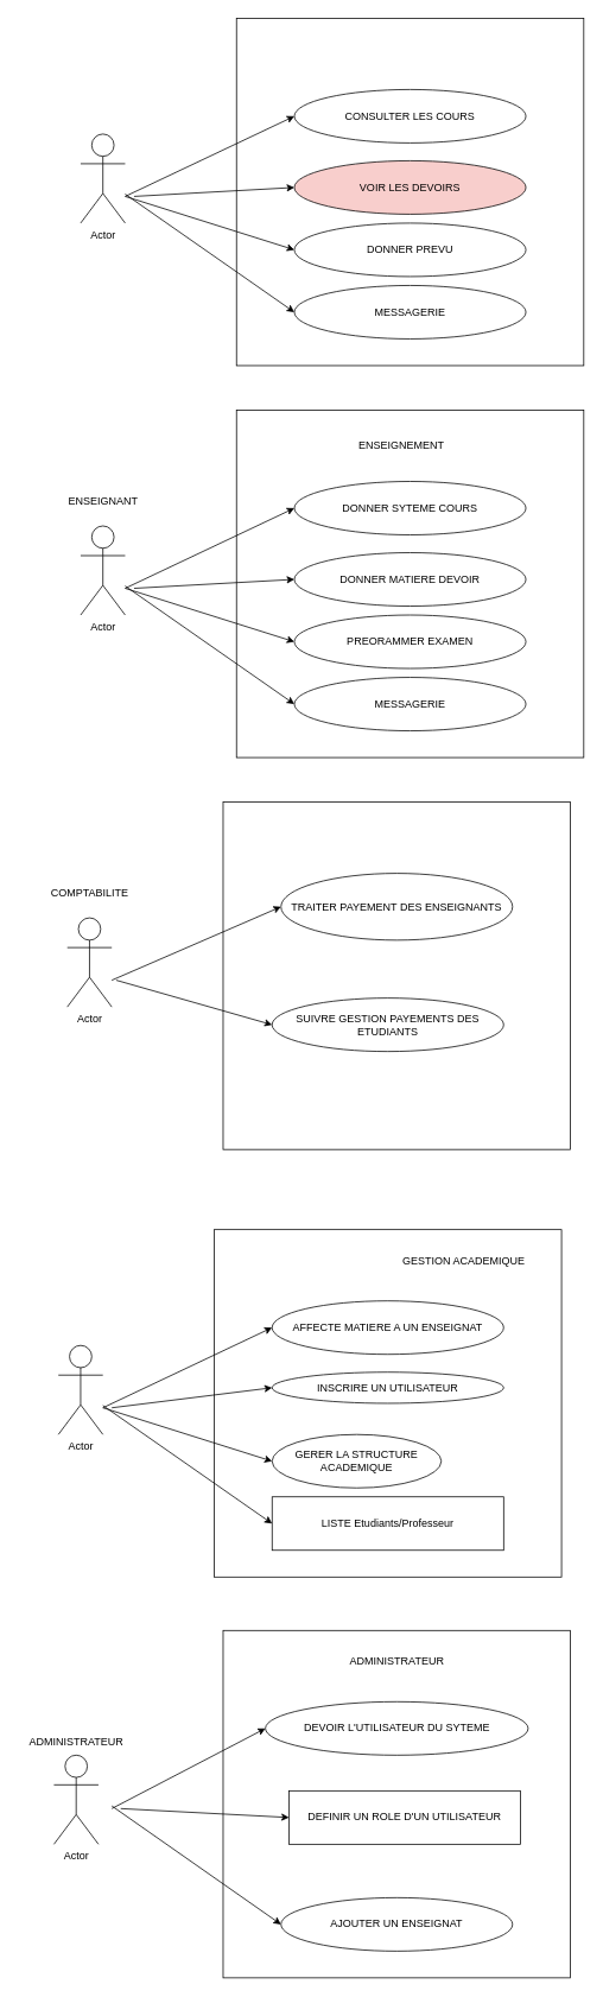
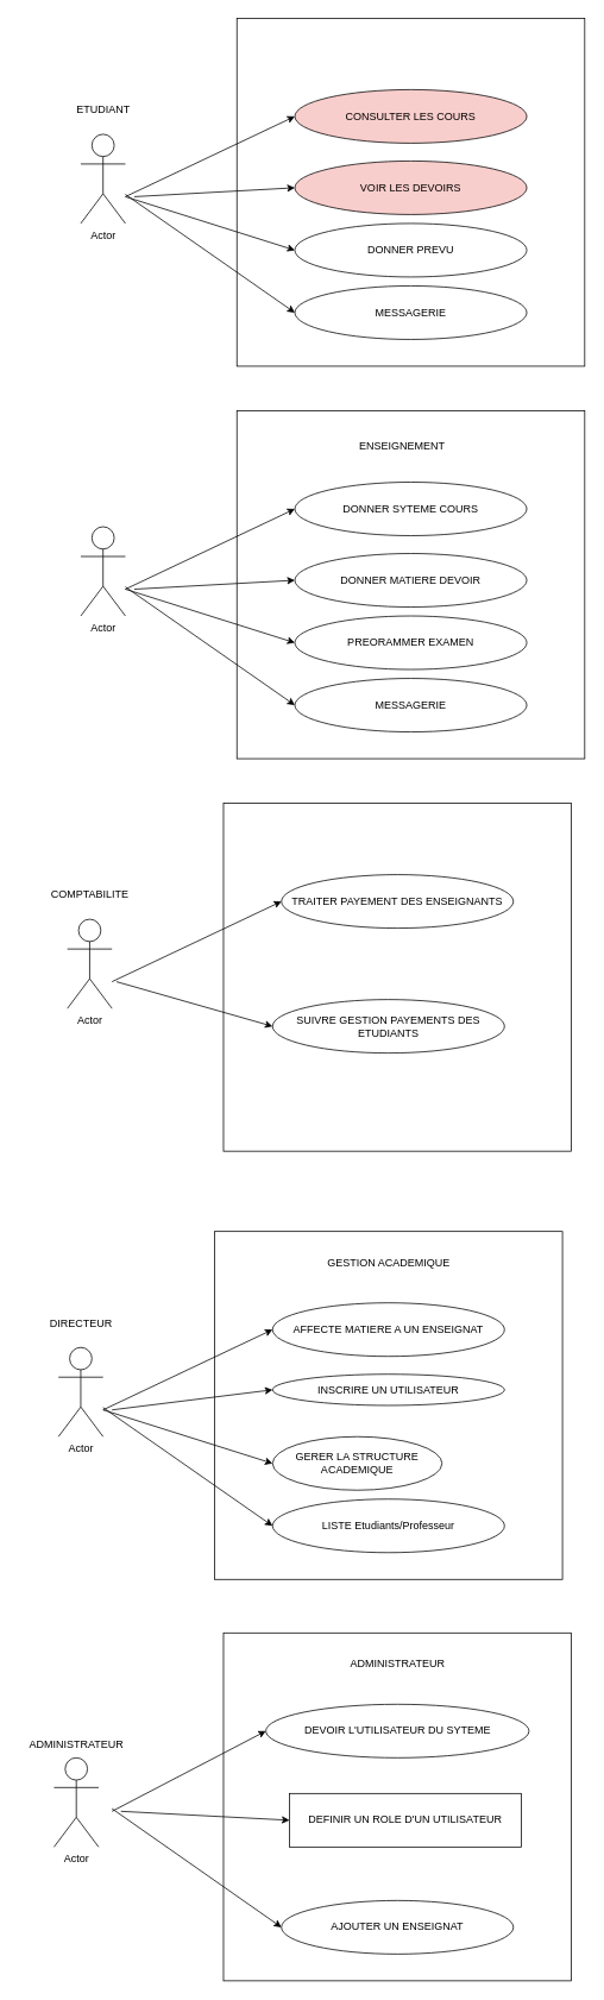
  <mxCell id="0" />
  <mxCell id="1" parent="0" />
  <mxCell id="2" value="" style="whiteSpace=wrap;html=1;aspect=fixed;shadow=0;" vertex="1" parent="1"><mxGeometry x="265" y="20" width="390" height="390" as="geometry" /></mxCell>
  <mxCell id="3" value="Actor" style="shape=umlActor;verticalLabelPosition=bottom;verticalAlign=top;html=1;outlineConnect=0;" vertex="1" parent="1"><mxGeometry x="90" y="150" width="50" height="100" as="geometry" /></mxCell>
- <mxCell id="4" value="CONSULTER LES COURS" style="ellipse;whiteSpace=wrap;html=1;" vertex="1" parent="1"><mxGeometry x="330" y="100" width="260" height="60" as="geometry" /></mxCell>
+ <mxCell id="4" value="CONSULTER LES COURS" style="ellipse;whiteSpace=wrap;html=1;fillColor=#f8cecc;" vertex="1" parent="1"><mxGeometry x="330" y="100" width="260" height="60" as="geometry" /></mxCell>
  <mxCell id="5" value="VOIR LES DEVOIRS" style="ellipse;whiteSpace=wrap;html=1;fillColor=#f8cecc;" vertex="1" parent="1"><mxGeometry x="330" y="180" width="260" height="60" as="geometry" /></mxCell>
  <mxCell id="6" value="DONNER PREVU" style="ellipse;whiteSpace=wrap;html=1;" vertex="1" parent="1"><mxGeometry x="330" y="250" width="260" height="60" as="geometry" /></mxCell>
  <mxCell id="7" value="MESSAGERIE" style="ellipse;whiteSpace=wrap;html=1;" vertex="1" parent="1"><mxGeometry x="330" y="320" width="260" height="60" as="geometry" /></mxCell>
  <mxCell id="8" value="" style="endArrow=classic;html=1;rounded=0;entryX=0;entryY=0.5;entryDx=0;entryDy=0;" edge="1" parent="1" target="4"><mxGeometry width="50" height="50" relative="1" as="geometry"><mxPoint x="140" y="220" as="sourcePoint" /><mxPoint x="190" y="160" as="targetPoint" /></mxGeometry></mxCell>
  <mxCell id="9" value="" style="endArrow=classic;html=1;rounded=0;entryX=0;entryY=0.5;entryDx=0;entryDy=0;" edge="1" parent="1" target="5"><mxGeometry width="50" height="50" relative="1" as="geometry"><mxPoint x="150" y="220" as="sourcePoint" /><mxPoint x="340" y="140" as="targetPoint" /></mxGeometry></mxCell>
  <mxCell id="10" value="" style="endArrow=classic;html=1;rounded=0;entryX=0;entryY=0.5;entryDx=0;entryDy=0;" edge="1" parent="1" target="6"><mxGeometry width="50" height="50" relative="1" as="geometry"><mxPoint x="140" y="220" as="sourcePoint" /><mxPoint x="330" y="160" as="targetPoint" /></mxGeometry></mxCell>
  <mxCell id="11" value="" style="endArrow=classic;html=1;rounded=0;entryX=0;entryY=0.5;entryDx=0;entryDy=0;" edge="1" parent="1" source="3" target="7"><mxGeometry width="50" height="50" relative="1" as="geometry"><mxPoint x="170" y="240" as="sourcePoint" /><mxPoint x="360" y="160" as="targetPoint" /></mxGeometry></mxCell>
+ <mxCell id="12" value="ETUDIANT" style="text;html=1;align=center;verticalAlign=middle;resizable=0;points=[];autosize=1;strokeColor=none;fillColor=none;" vertex="1" parent="1"><mxGeometry x="75" y="108" width="80" height="30" as="geometry" /></mxCell>
  <mxCell id="13" value="" style="whiteSpace=wrap;html=1;aspect=fixed;shadow=0;" vertex="1" parent="1"><mxGeometry x="265" y="460" width="390" height="390" as="geometry" /></mxCell>
  <mxCell id="14" value="Actor" style="shape=umlActor;verticalLabelPosition=bottom;verticalAlign=top;html=1;outlineConnect=0;" vertex="1" parent="1"><mxGeometry x="90" y="590" width="50" height="100" as="geometry" /></mxCell>
  <mxCell id="15" value="DONNER SYTEME COURS" style="ellipse;whiteSpace=wrap;html=1;" vertex="1" parent="1"><mxGeometry x="330" y="540" width="260" height="60" as="geometry" /></mxCell>
  <mxCell id="16" value="DONNER MATIERE DEVOIR" style="ellipse;whiteSpace=wrap;html=1;" vertex="1" parent="1"><mxGeometry x="330" y="620" width="260" height="60" as="geometry" /></mxCell>
  <mxCell id="17" value="PREORAMMER EXAMEN" style="ellipse;whiteSpace=wrap;html=1;" vertex="1" parent="1"><mxGeometry x="330" y="690" width="260" height="60" as="geometry" /></mxCell>
  <mxCell id="18" value="MESSAGERIE" style="ellipse;whiteSpace=wrap;html=1;" vertex="1" parent="1"><mxGeometry x="330" y="760" width="260" height="60" as="geometry" /></mxCell>
  <mxCell id="19" value="ENSEIGNEMENT" style="text;html=1;align=center;verticalAlign=middle;resizable=0;points=[];autosize=1;strokeColor=none;fillColor=none;" vertex="1" parent="1"><mxGeometry x="390" y="485" width="120" height="30" as="geometry" /></mxCell>
  <mxCell id="20" value="" style="endArrow=classic;html=1;rounded=0;entryX=0;entryY=0.5;entryDx=0;entryDy=0;" edge="1" parent="1" target="15"><mxGeometry width="50" height="50" relative="1" as="geometry"><mxPoint x="140" y="660" as="sourcePoint" /><mxPoint x="190" y="600" as="targetPoint" /></mxGeometry></mxCell>
  <mxCell id="21" value="" style="endArrow=classic;html=1;rounded=0;entryX=0;entryY=0.5;entryDx=0;entryDy=0;" edge="1" parent="1" target="16"><mxGeometry width="50" height="50" relative="1" as="geometry"><mxPoint x="150" y="660" as="sourcePoint" /><mxPoint x="340" y="580" as="targetPoint" /></mxGeometry></mxCell>
  <mxCell id="22" value="" style="endArrow=classic;html=1;rounded=0;entryX=0;entryY=0.5;entryDx=0;entryDy=0;" edge="1" parent="1" target="17"><mxGeometry width="50" height="50" relative="1" as="geometry"><mxPoint x="140" y="660" as="sourcePoint" /><mxPoint x="330" y="600" as="targetPoint" /></mxGeometry></mxCell>
  <mxCell id="23" value="" style="endArrow=classic;html=1;rounded=0;entryX=0;entryY=0.5;entryDx=0;entryDy=0;" edge="1" parent="1" source="14" target="18"><mxGeometry width="50" height="50" relative="1" as="geometry"><mxPoint x="170" y="680" as="sourcePoint" /><mxPoint x="360" y="600" as="targetPoint" /></mxGeometry></mxCell>
- <mxCell id="24" value="ENSEIGNANT" style="text;html=1;align=center;verticalAlign=middle;resizable=0;points=[];autosize=1;strokeColor=none;fillColor=none;" vertex="1" parent="1"><mxGeometry x="65" y="548" width="100" height="30" as="geometry" /></mxCell>
  <mxCell id="25" value="" style="whiteSpace=wrap;html=1;aspect=fixed;shadow=0;" vertex="1" parent="1"><mxGeometry x="250" y="900" width="390" height="390" as="geometry" /></mxCell>
  <mxCell id="26" value="Actor" style="shape=umlActor;verticalLabelPosition=bottom;verticalAlign=top;html=1;outlineConnect=0;" vertex="1" parent="1"><mxGeometry x="75" y="1030" width="50" height="100" as="geometry" /></mxCell>
- <mxCell id="27" value="TRAITER PAYEMENT DES ENSEIGNANTS" style="ellipse;whiteSpace=wrap;html=1;" vertex="1" parent="1"><mxGeometry x="315" y="980" width="260" height="75" as="geometry" /></mxCell>
+ <mxCell id="27" value="TRAITER PAYEMENT DES ENSEIGNANTS" style="ellipse;whiteSpace=wrap;html=1;" vertex="1" parent="1"><mxGeometry x="315" y="980" width="260" height="60" as="geometry" /></mxCell>
  <mxCell id="28" value="SUIVRE GESTION PAYEMENTS DES ETUDIANTS" style="ellipse;whiteSpace=wrap;html=1;" vertex="1" parent="1"><mxGeometry x="305" y="1120" width="260" height="60" as="geometry" /></mxCell>
  <mxCell id="29" value="" style="endArrow=classic;html=1;rounded=0;entryX=0;entryY=0.5;entryDx=0;entryDy=0;" edge="1" parent="1" target="27"><mxGeometry width="50" height="50" relative="1" as="geometry"><mxPoint x="125" y="1100" as="sourcePoint" /><mxPoint x="175" y="1040" as="targetPoint" /></mxGeometry></mxCell>
  <mxCell id="30" value="" style="endArrow=classic;html=1;rounded=0;entryX=0;entryY=0.5;entryDx=0;entryDy=0;" edge="1" parent="1" target="28"><mxGeometry width="50" height="50" relative="1" as="geometry"><mxPoint x="130" y="1100" as="sourcePoint" /><mxPoint x="325" y="1020" as="targetPoint" /></mxGeometry></mxCell>
  <mxCell id="31" value="COMPTABILITE" style="text;html=1;align=center;verticalAlign=middle;resizable=0;points=[];autosize=1;strokeColor=none;fillColor=none;" vertex="1" parent="1"><mxGeometry x="45" y="988" width="110" height="30" as="geometry" /></mxCell>
  <mxCell id="32" value="" style="whiteSpace=wrap;html=1;aspect=fixed;shadow=0;" vertex="1" parent="1"><mxGeometry x="240" y="1380" width="390" height="390" as="geometry" /></mxCell>
  <mxCell id="33" value="Actor" style="shape=umlActor;verticalLabelPosition=bottom;verticalAlign=top;html=1;outlineConnect=0;" vertex="1" parent="1"><mxGeometry x="65" y="1510" width="50" height="100" as="geometry" /></mxCell>
  <mxCell id="34" value="AFFECTE MATIERE A UN ENSEIGNAT" style="ellipse;whiteSpace=wrap;html=1;" vertex="1" parent="1"><mxGeometry x="305" y="1460" width="260" height="60" as="geometry" /></mxCell>
  <mxCell id="35" value="INSCRIRE UN UTILISATEUR" style="ellipse;whiteSpace=wrap;html=1;" vertex="1" parent="1"><mxGeometry x="305" y="1540" width="260" height="35" as="geometry" /></mxCell>
  <mxCell id="36" value="GERER LA STRUCTURE ACADEMIQUE" style="ellipse;whiteSpace=wrap;html=1;" vertex="1" parent="1"><mxGeometry x="305" y="1610" width="190" height="60" as="geometry" /></mxCell>
- <mxCell id="37" value="LISTE Etudiants/Professeur" style="whiteSpace=wrap;html=1;rounded=0;" vertex="1" parent="1"><mxGeometry x="305" y="1680" width="260" height="60" as="geometry" /></mxCell>
- <mxCell id="38" value="GESTION ACADEMIQUE" style="text;html=1;align=center;verticalAlign=middle;resizable=0;points=[];autosize=1;strokeColor=none;fillColor=none;" vertex="1" parent="1"><mxGeometry x="440" y="1400" width="160" height="30" as="geometry" /></mxCell>
+ <mxCell id="37" value="LISTE Etudiants/Professeur" style="ellipse;whiteSpace=wrap;html=1;" vertex="1" parent="1"><mxGeometry x="305" y="1680" width="260" height="60" as="geometry" /></mxCell>
+ <mxCell id="38" value="GESTION ACADEMIQUE" style="text;html=1;align=center;verticalAlign=middle;resizable=0;points=[];autosize=1;strokeColor=none;fillColor=none;" vertex="1" parent="1"><mxGeometry x="355" y="1400" width="160" height="30" as="geometry" /></mxCell>
  <mxCell id="39" value="" style="endArrow=classic;html=1;rounded=0;entryX=0;entryY=0.5;entryDx=0;entryDy=0;" edge="1" parent="1" target="34"><mxGeometry width="50" height="50" relative="1" as="geometry"><mxPoint x="115" y="1580" as="sourcePoint" /><mxPoint x="165" y="1520" as="targetPoint" /></mxGeometry></mxCell>
  <mxCell id="40" value="" style="endArrow=classic;html=1;rounded=0;entryX=0;entryY=0.5;entryDx=0;entryDy=0;" edge="1" parent="1" target="35"><mxGeometry width="50" height="50" relative="1" as="geometry"><mxPoint x="125" y="1580" as="sourcePoint" /><mxPoint x="315" y="1500" as="targetPoint" /></mxGeometry></mxCell>
  <mxCell id="41" value="" style="endArrow=classic;html=1;rounded=0;entryX=0;entryY=0.5;entryDx=0;entryDy=0;" edge="1" parent="1" target="36"><mxGeometry width="50" height="50" relative="1" as="geometry"><mxPoint x="115" y="1580" as="sourcePoint" /><mxPoint x="305" y="1520" as="targetPoint" /></mxGeometry></mxCell>
  <mxCell id="42" value="" style="endArrow=classic;html=1;rounded=0;entryX=0;entryY=0.5;entryDx=0;entryDy=0;" edge="1" parent="1" source="33" target="37"><mxGeometry width="50" height="50" relative="1" as="geometry"><mxPoint x="145" y="1600" as="sourcePoint" /><mxPoint x="335" y="1520" as="targetPoint" /></mxGeometry></mxCell>
+ <mxCell id="43" value="DIRECTEUR" style="text;html=1;align=center;verticalAlign=middle;resizable=0;points=[];autosize=1;strokeColor=none;fillColor=none;" vertex="1" parent="1"><mxGeometry x="45" y="1468" width="90" height="30" as="geometry" /></mxCell>
  <mxCell id="44" value="" style="whiteSpace=wrap;html=1;aspect=fixed;shadow=0;" vertex="1" parent="1"><mxGeometry x="250" y="1830" width="390" height="390" as="geometry" /></mxCell>
  <mxCell id="45" value="DEVOIR L'UTILISATEUR DU SYTEME" style="ellipse;whiteSpace=wrap;html=1;" vertex="1" parent="1"><mxGeometry x="297.5" y="1910" width="295" height="60" as="geometry" /></mxCell>
  <mxCell id="46" value="DEFINIR UN ROLE D'UN UTILISATEUR" style="whiteSpace=wrap;html=1;rounded=0;" vertex="1" parent="1"><mxGeometry x="324" y="2010" width="260" height="60" as="geometry" /></mxCell>
  <mxCell id="47" value="AJOUTER UN ENSEIGNAT" style="ellipse;whiteSpace=wrap;html=1;" vertex="1" parent="1"><mxGeometry x="315" y="2130" width="260" height="60" as="geometry" /></mxCell>
  <mxCell id="48" value="ADMINISTRATEUR" style="text;html=1;align=center;verticalAlign=middle;resizable=0;points=[];autosize=1;strokeColor=none;fillColor=none;" vertex="1" parent="1"><mxGeometry x="380" y="1850" width="130" height="30" as="geometry" /></mxCell>
  <mxCell id="49" value="" style="endArrow=classic;html=1;rounded=0;entryX=0;entryY=0.5;entryDx=0;entryDy=0;" edge="1" parent="1" target="45"><mxGeometry width="50" height="50" relative="1" as="geometry"><mxPoint x="125" y="2030" as="sourcePoint" /><mxPoint x="175" y="1970" as="targetPoint" /></mxGeometry></mxCell>
  <mxCell id="50" value="" style="endArrow=classic;html=1;rounded=0;entryX=0;entryY=0.5;entryDx=0;entryDy=0;" edge="1" parent="1" target="46"><mxGeometry width="50" height="50" relative="1" as="geometry"><mxPoint x="135" y="2030" as="sourcePoint" /><mxPoint x="325" y="1950" as="targetPoint" /></mxGeometry></mxCell>
  <mxCell id="51" value="" style="endArrow=classic;html=1;rounded=0;entryX=0;entryY=0.5;entryDx=0;entryDy=0;" edge="1" parent="1" target="47"><mxGeometry width="50" height="50" relative="1" as="geometry"><mxPoint x="125" y="2027" as="sourcePoint" /><mxPoint x="345" y="1970" as="targetPoint" /></mxGeometry></mxCell>
  <mxCell id="52" value="Actor" style="shape=umlActor;verticalLabelPosition=bottom;verticalAlign=top;html=1;outlineConnect=0;" vertex="1" parent="1"><mxGeometry x="60" y="1970" width="50" height="100" as="geometry" /></mxCell>
  <mxCell id="53" value="ADMINISTRATEUR" style="text;html=1;align=center;verticalAlign=middle;resizable=0;points=[];autosize=1;strokeColor=none;fillColor=none;" vertex="1" parent="1"><mxGeometry x="20" y="1940" width="130" height="30" as="geometry" /></mxCell>
